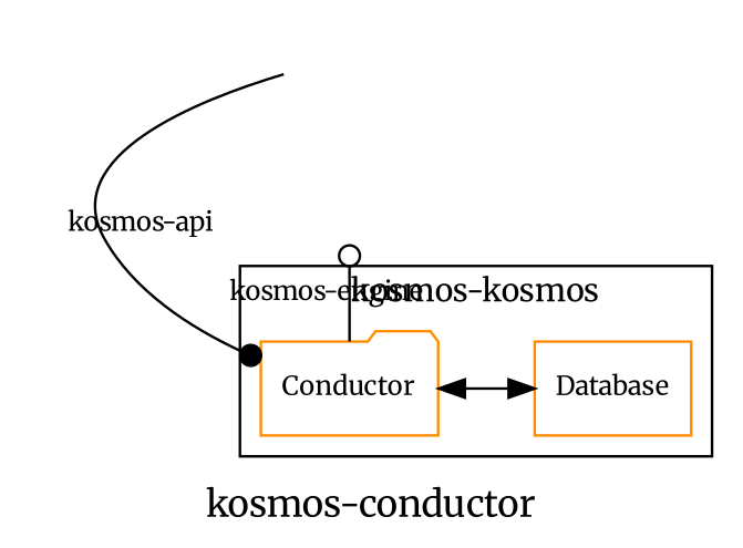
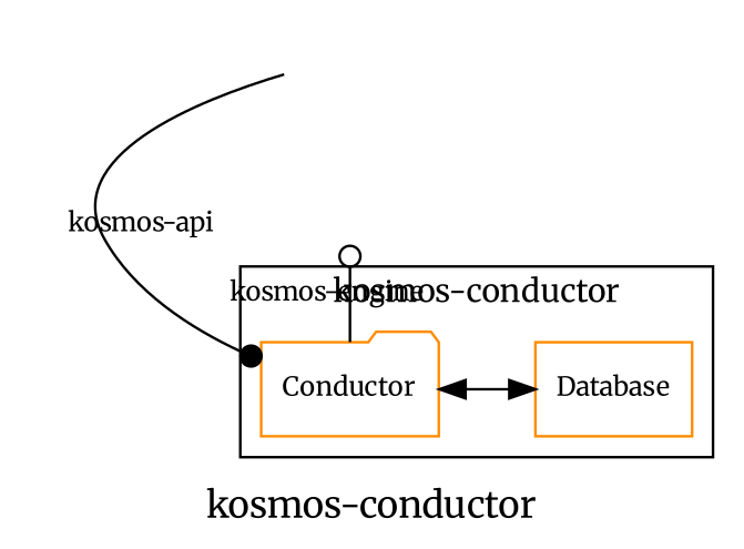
  digraph {
    fontname=Merriweather
    label="kosmos-conductor"
    newrank=true
    rankdir=LR
    node [fontname=Merriweather fontsize=10]
    edge [fontname=Merriweather fontsize=10]
    n1 [color=darkorange label=Conductor shape=folder]
    Engine [style=invisible]
    WSGI [style=invisible]
    n4 [color=darkorange label=Database shape=box]
    subgraph sub_1 {
      rank=same
      n1
      Engine
      WSGI
    }
    subgraph cluster_2 {
      fontsize=12
-     label="kosmos-kosmos"
      n1
      n4
    }
    n1 -> Engine [arrowhead=odot label="kosmos-engine"]
    n1 -> n4 [dir=both]
    WSGI -> n1 [arrowhead=dot label="kosmos-api"]
  }
